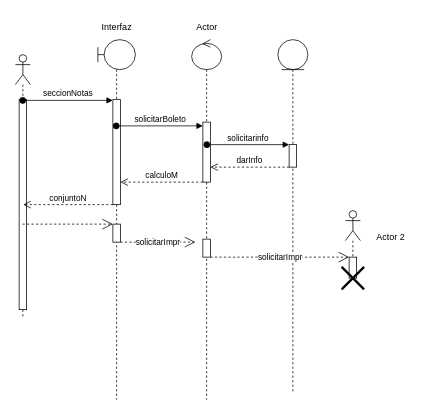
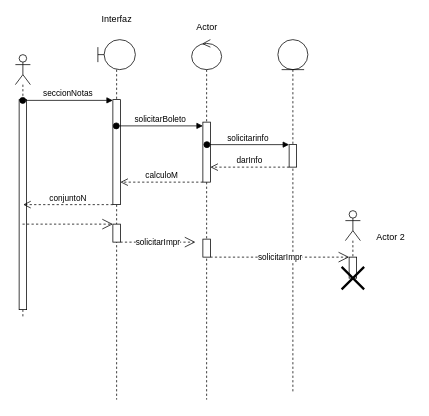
  <mxCell id="0" />
  <mxCell id="1" parent="0" />
  <mxCell id="2" value="" style="shape=umlLifeline;perimeter=lifelinePerimeter;whiteSpace=wrap;html=1;container=1;dropTarget=0;collapsible=0;recursiveResize=0;outlineConnect=0;portConstraint=eastwest;newEdgeStyle={&quot;curved&quot;:0,&quot;rounded&quot;:0};participant=umlActor;" vertex="1" parent="1"><mxGeometry x="20" y="72" width="20" height="350" as="geometry" /></mxCell>
  <mxCell id="3" value="" style="html=1;points=[[0,0,0,0,5],[0,1,0,0,-5],[1,0,0,0,5],[1,1,0,0,-5]];perimeter=orthogonalPerimeter;outlineConnect=0;targetShapes=umlLifeline;portConstraint=eastwest;newEdgeStyle={&quot;curved&quot;:0,&quot;rounded&quot;:0};" vertex="1" parent="2"><mxGeometry x="5" y="60" width="10" height="280" as="geometry" /></mxCell>
  <mxCell id="4" value="" style="shape=umlLifeline;perimeter=lifelinePerimeter;whiteSpace=wrap;html=1;container=1;dropTarget=0;collapsible=0;recursiveResize=0;outlineConnect=0;portConstraint=eastwest;newEdgeStyle={&quot;curved&quot;:0,&quot;rounded&quot;:0};participant=umlControl;" vertex="1" parent="1"><mxGeometry x="255" y="52" width="40" height="480" as="geometry" /></mxCell>
  <mxCell id="5" value="" style="html=1;points=[[0,0,0,0,5],[0,1,0,0,-5],[1,0,0,0,5],[1,1,0,0,-5]];perimeter=orthogonalPerimeter;outlineConnect=0;targetShapes=umlLifeline;portConstraint=eastwest;newEdgeStyle={&quot;curved&quot;:0,&quot;rounded&quot;:0};" vertex="1" parent="4"><mxGeometry x="15" y="110" width="10" height="80" as="geometry" /></mxCell>
  <mxCell id="6" value="" style="html=1;points=[[0,0,0,0,5],[0,1,0,0,-5],[1,0,0,0,5],[1,1,0,0,-5]];perimeter=orthogonalPerimeter;outlineConnect=0;targetShapes=umlLifeline;portConstraint=eastwest;newEdgeStyle={&quot;curved&quot;:0,&quot;rounded&quot;:0};" vertex="1" parent="4"><mxGeometry x="15" y="266" width="10" height="24" as="geometry" /></mxCell>
  <mxCell id="7" value="" style="shape=umlLifeline;perimeter=lifelinePerimeter;whiteSpace=wrap;html=1;container=1;dropTarget=0;collapsible=0;recursiveResize=0;outlineConnect=0;portConstraint=eastwest;newEdgeStyle={&quot;curved&quot;:0,&quot;rounded&quot;:0};participant=umlEntity;" vertex="1" parent="1"><mxGeometry x="370" y="52" width="40" height="470" as="geometry" /></mxCell>
  <mxCell id="8" value="" style="html=1;points=[[0,0,0,0,5],[0,1,0,0,-5],[1,0,0,0,5],[1,1,0,0,-5]];perimeter=orthogonalPerimeter;outlineConnect=0;targetShapes=umlLifeline;portConstraint=eastwest;newEdgeStyle={&quot;curved&quot;:0,&quot;rounded&quot;:0};" vertex="1" parent="7"><mxGeometry x="15" y="140" width="10" height="30" as="geometry" /></mxCell>
  <mxCell id="9" value="darInfo" style="html=1;verticalAlign=bottom;endArrow=open;dashed=1;endSize=8;curved=0;rounded=0;exitX=0;exitY=1;exitDx=0;exitDy=-5;" edge="1" parent="7"><mxGeometry relative="1" as="geometry"><mxPoint x="-90" y="170" as="targetPoint" /><mxPoint x="15" y="170" as="sourcePoint" /></mxGeometry></mxCell>
  <mxCell id="10" value="" style="shape=umlLifeline;perimeter=lifelinePerimeter;whiteSpace=wrap;html=1;container=1;dropTarget=0;collapsible=0;recursiveResize=0;outlineConnect=0;portConstraint=eastwest;newEdgeStyle={&quot;curved&quot;:0,&quot;rounded&quot;:0};participant=umlBoundary;" vertex="1" parent="1"><mxGeometry x="130" y="52" width="50" height="480" as="geometry" /></mxCell>
  <mxCell id="11" value="" style="html=1;points=[[0,0,0,0,5],[0,1,0,0,-5],[1,0,0,0,5],[1,1,0,0,-5]];perimeter=orthogonalPerimeter;outlineConnect=0;targetShapes=umlLifeline;portConstraint=eastwest;newEdgeStyle={&quot;curved&quot;:0,&quot;rounded&quot;:0};" vertex="1" parent="10"><mxGeometry x="20" y="80" width="10" height="140" as="geometry" /></mxCell>
  <mxCell id="12" value="seccionNotas" style="html=1;verticalAlign=bottom;startArrow=oval;endArrow=block;startSize=8;curved=0;rounded=0;entryX=0;entryY=0;entryDx=0;entryDy=5;" edge="1" parent="1"><mxGeometry relative="1" as="geometry"><mxPoint x="29.81" y="133" as="sourcePoint" /><mxPoint x="150" y="133" as="targetPoint" /></mxGeometry></mxCell>
  <mxCell id="13" value="solicitarBoleto" style="html=1;verticalAlign=bottom;startArrow=oval;endArrow=block;startSize=8;curved=0;rounded=0;entryX=0;entryY=0;entryDx=0;entryDy=5;" edge="1" target="5" parent="1" source="10"><mxGeometry relative="1" as="geometry"><mxPoint x="200" y="167" as="sourcePoint" /></mxGeometry></mxCell>
  <mxCell id="14" value="solicitarinfo" style="html=1;verticalAlign=bottom;startArrow=oval;endArrow=block;startSize=8;curved=0;rounded=0;entryX=0;entryY=0;entryDx=0;entryDy=5;" edge="1" parent="1"><mxGeometry relative="1" as="geometry"><mxPoint x="275.34" y="192" as="sourcePoint" /><mxPoint x="385" y="192" as="targetPoint" /></mxGeometry></mxCell>
  <mxCell id="15" value="calculoM" style="html=1;verticalAlign=bottom;endArrow=open;dashed=1;endSize=8;curved=0;rounded=0;exitX=0;exitY=1;exitDx=0;exitDy=-5;" edge="1" parent="1"><mxGeometry relative="1" as="geometry"><mxPoint x="160" y="242" as="targetPoint" /><mxPoint x="270" y="242" as="sourcePoint" /></mxGeometry></mxCell>
  <mxCell id="16" value="conjuntoN" style="html=1;verticalAlign=bottom;endArrow=open;dashed=1;endSize=8;curved=0;rounded=0;exitX=0;exitY=1;exitDx=0;exitDy=-5;" edge="1" parent="1"><mxGeometry relative="1" as="geometry"><mxPoint x="30.389" y="272" as="targetPoint" /><mxPoint x="150" y="272" as="sourcePoint" /></mxGeometry></mxCell>
  <mxCell id="17" value="" style="html=1;points=[[0,0,0,0,5],[0,1,0,0,-5],[1,0,0,0,5],[1,1,0,0,-5]];perimeter=orthogonalPerimeter;outlineConnect=0;targetShapes=umlLifeline;portConstraint=eastwest;newEdgeStyle={&quot;curved&quot;:0,&quot;rounded&quot;:0};" vertex="1" parent="1"><mxGeometry x="150" y="298" width="10" height="24" as="geometry" /></mxCell>
  <mxCell id="18" value="Actor" style="text;html=1;align=center;verticalAlign=middle;resizable=0;points=[];autosize=1;strokeColor=none;fillColor=none;" vertex="1" parent="1"><mxGeometry x="250" y="20" width="50" height="30" as="geometry" /></mxCell>
- <mxCell id="19" value="Interfaz" style="text;html=1;align=center;verticalAlign=middle;resizable=0;points=[];autosize=1;strokeColor=none;fillColor=none;" vertex="1" parent="1"><mxGeometry x="125" y="20" width="60" height="30" as="geometry" /></mxCell>
+ <mxCell id="19" value="Interfaz" style="text;html=1;align=center;verticalAlign=middle;resizable=0;points=[];autosize=1;strokeColor=none;fillColor=none;" vertex="1" parent="1"><mxGeometry x="125" y="10" width="60" height="30" as="geometry" /></mxCell>
  <mxCell id="20" value="" style="shape=umlLifeline;perimeter=lifelinePerimeter;whiteSpace=wrap;html=1;container=1;dropTarget=0;collapsible=0;recursiveResize=0;outlineConnect=0;portConstraint=eastwest;newEdgeStyle={&quot;curved&quot;:0,&quot;rounded&quot;:0};participant=umlActor;" vertex="1" parent="1"><mxGeometry x="460" y="280" width="20" height="92" as="geometry" /></mxCell>
  <mxCell id="21" value="" style="html=1;points=[[0,0,0,0,5],[0,1,0,0,-5],[1,0,0,0,5],[1,1,0,0,-5]];perimeter=orthogonalPerimeter;outlineConnect=0;targetShapes=umlLifeline;portConstraint=eastwest;newEdgeStyle={&quot;curved&quot;:0,&quot;rounded&quot;:0};" vertex="1" parent="20"><mxGeometry x="5" y="62" width="10" height="28" as="geometry" /></mxCell>
  <mxCell id="22" value="Actor 2" style="text;html=1;align=center;verticalAlign=middle;resizable=0;points=[];autosize=1;strokeColor=none;fillColor=none;" vertex="1" parent="1"><mxGeometry x="490" y="300" width="60" height="30" as="geometry" /></mxCell>
  <mxCell id="23" value="solicitarImpr" style="endArrow=open;endSize=12;dashed=1;html=1;rounded=0;" edge="1" parent="1"><mxGeometry width="160" relative="1" as="geometry"><mxPoint x="160" y="322" as="sourcePoint" /><mxPoint x="260" y="322" as="targetPoint" /></mxGeometry></mxCell>
  <mxCell id="24" value="solicitarImpr" style="endArrow=open;endSize=12;dashed=1;html=1;rounded=0;" edge="1" parent="1" source="6"><mxGeometry width="160" relative="1" as="geometry"><mxPoint x="290" y="342" as="sourcePoint" /><mxPoint x="465" y="342" as="targetPoint" /></mxGeometry></mxCell>
  <mxCell id="25" value="" style="endArrow=open;endSize=12;dashed=1;html=1;rounded=0;" edge="1" parent="1" source="2"><mxGeometry width="160" relative="1" as="geometry"><mxPoint x="50" y="298" as="sourcePoint" /><mxPoint x="150" y="298" as="targetPoint" /><mxPoint as="offset" /></mxGeometry></mxCell>
  <mxCell id="26" value="" style="shape=umlDestroy;whiteSpace=wrap;html=1;strokeWidth=3;targetShapes=umlLifeline;" vertex="1" parent="1"><mxGeometry x="455" y="355" width="30" height="30" as="geometry" /></mxCell>
